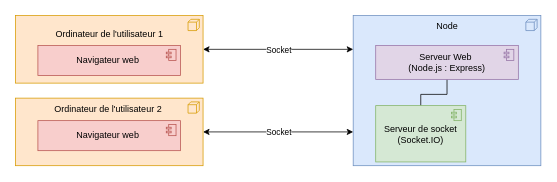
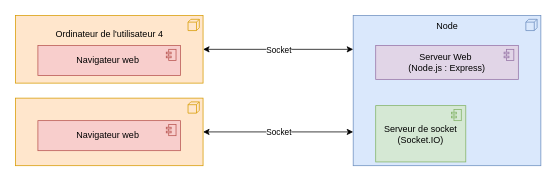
  <mxCell id="0" />
  <mxCell id="1" parent="0" />
  <mxCell id="2" value="" style="html=1;outlineConnect=0;whiteSpace=wrap;fillColor=#dae8fc;shape=mxgraph.archimate.application;appType=node;strokeColor=#6c8ebf;" vertex="1" parent="1"><mxGeometry x="470" y="20" width="250" height="200" as="geometry" /></mxCell>
  <mxCell id="3" style="edgeStyle=orthogonalEdgeStyle;rounded=0;orthogonalLoop=1;jettySize=auto;html=1;startArrow=classic;startFill=1;" edge="1" parent="1" source="5"><mxGeometry relative="1" as="geometry"><mxPoint x="470" y="65" as="targetPoint" /><Array as="points"><mxPoint x="470" y="65" /></Array></mxGeometry></mxCell>
  <mxCell id="4" value="Socket" style="edgeLabel;html=1;align=center;verticalAlign=middle;resizable=0;points=[];" vertex="1" connectable="0" parent="3"><mxGeometry x="0.334" y="-2" relative="1" as="geometry"><mxPoint x="-33" y="-2" as="offset" /></mxGeometry></mxCell>
  <mxCell id="5" value="" style="html=1;outlineConnect=0;whiteSpace=wrap;fillColor=#ffe6cc;shape=mxgraph.archimate.application;appType=node;strokeColor=#d79b00;" vertex="1" parent="1"><mxGeometry x="20" y="20" width="250" height="90" as="geometry" /></mxCell>
- <mxCell id="6" value="Ordinateur de l'utilisateur 1" style="text;html=1;strokeColor=none;fillColor=none;align=center;verticalAlign=middle;whiteSpace=wrap;rounded=0;" vertex="1" parent="1"><mxGeometry x="67.5" y="30" width="155" height="30" as="geometry" /></mxCell>
+ <mxCell id="6" value="Ordinateur de l'utilisateur 4" style="text;html=1;strokeColor=none;fillColor=none;align=center;verticalAlign=middle;whiteSpace=wrap;rounded=0;" vertex="1" parent="1"><mxGeometry x="67.5" y="30" width="155" height="30" as="geometry" /></mxCell>
  <mxCell id="7" value="Node" style="text;html=1;strokeColor=none;fillColor=none;align=center;verticalAlign=middle;whiteSpace=wrap;rounded=0;" vertex="1" parent="1"><mxGeometry x="517.5" y="20" width="155" height="30" as="geometry" /></mxCell>
  <mxCell id="8" value="Navigateur web&amp;nbsp;" style="html=1;outlineConnect=0;whiteSpace=wrap;fillColor=#f8cecc;shape=mxgraph.archimate.application;appType=comp;strokeColor=#b85450;" vertex="1" parent="1"><mxGeometry x="50" y="60" width="190" height="40" as="geometry" /></mxCell>
- <mxCell id="9" style="edgeStyle=orthogonalEdgeStyle;rounded=0;orthogonalLoop=1;jettySize=auto;html=1;endArrow=none;endFill=0;" edge="1" parent="1" source="10" target="16"><mxGeometry relative="1" as="geometry" /></mxCell>
  <mxCell id="10" value="Serveur Web&amp;nbsp;&lt;br&gt;(Node.js : Express)&lt;br&gt;" style="html=1;outlineConnect=0;whiteSpace=wrap;fillColor=#e1d5e7;shape=mxgraph.archimate.application;appType=comp;strokeColor=#9673a6;" vertex="1" parent="1"><mxGeometry x="500" y="60" width="190" height="45" as="geometry" /></mxCell>
  <mxCell id="11" style="edgeStyle=orthogonalEdgeStyle;rounded=0;orthogonalLoop=1;jettySize=auto;html=1;startArrow=classic;startFill=1;" edge="1" parent="1" source="13"><mxGeometry relative="1" as="geometry"><mxPoint x="470" y="175" as="targetPoint" /><Array as="points"><mxPoint x="470" y="175" /></Array></mxGeometry></mxCell>
  <mxCell id="12" value="Socket" style="edgeLabel;html=1;align=center;verticalAlign=middle;resizable=0;points=[];" vertex="1" connectable="0" parent="11"><mxGeometry x="0.094" y="2" relative="1" as="geometry"><mxPoint x="-9" y="2" as="offset" /></mxGeometry></mxCell>
  <mxCell id="13" value="" style="html=1;outlineConnect=0;whiteSpace=wrap;fillColor=#ffe6cc;shape=mxgraph.archimate.application;appType=node;strokeColor=#d79b00;" vertex="1" parent="1"><mxGeometry x="20" y="130" width="250" height="90" as="geometry" /></mxCell>
- <mxCell id="14" value="Ordinateur de l'utilisateur 2&amp;nbsp;" style="text;html=1;strokeColor=none;fillColor=none;align=center;verticalAlign=middle;whiteSpace=wrap;rounded=0;" vertex="1" parent="1"><mxGeometry x="67.5" y="130" width="155" height="30" as="geometry" /></mxCell>
  <mxCell id="15" value="Navigateur web&amp;nbsp;" style="html=1;outlineConnect=0;whiteSpace=wrap;fillColor=#f8cecc;shape=mxgraph.archimate.application;appType=comp;strokeColor=#b85450;" vertex="1" parent="1"><mxGeometry x="50" y="160" width="190" height="40" as="geometry" /></mxCell>
  <mxCell id="16" value="Serveur de socket&lt;br&gt;(Socket.IO)" style="html=1;outlineConnect=0;whiteSpace=wrap;fillColor=#d5e8d4;shape=mxgraph.archimate.application;appType=comp;strokeColor=#82b366;" vertex="1" parent="1"><mxGeometry x="500" y="140" width="120" height="75" as="geometry" /></mxCell>
